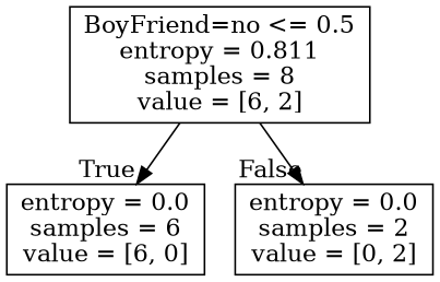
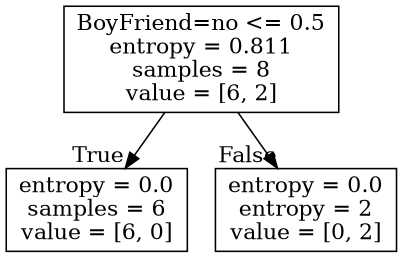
  digraph {
    node [shape=box]
    edge [labeldistance=2.5]
    n1 [label="BoyFriend=no <= 0.5\nentropy = 0.811\nsamples = 8\nvalue = [6, 2]"]
    n2 [label="entropy = 0.0\nsamples = 6\nvalue = [6, 0]"]
-   n3 [label="entropy = 0.0\nsamples = 2\nvalue = [0, 2]"]
+   n3 [label="entropy = 0.0\nentropy = 2\nvalue = [0, 2]"]
    n1 -> n2 [headlabel=True labelangle=45]
    n1 -> n3 [headlabel=False labelangle=-45]
  }
